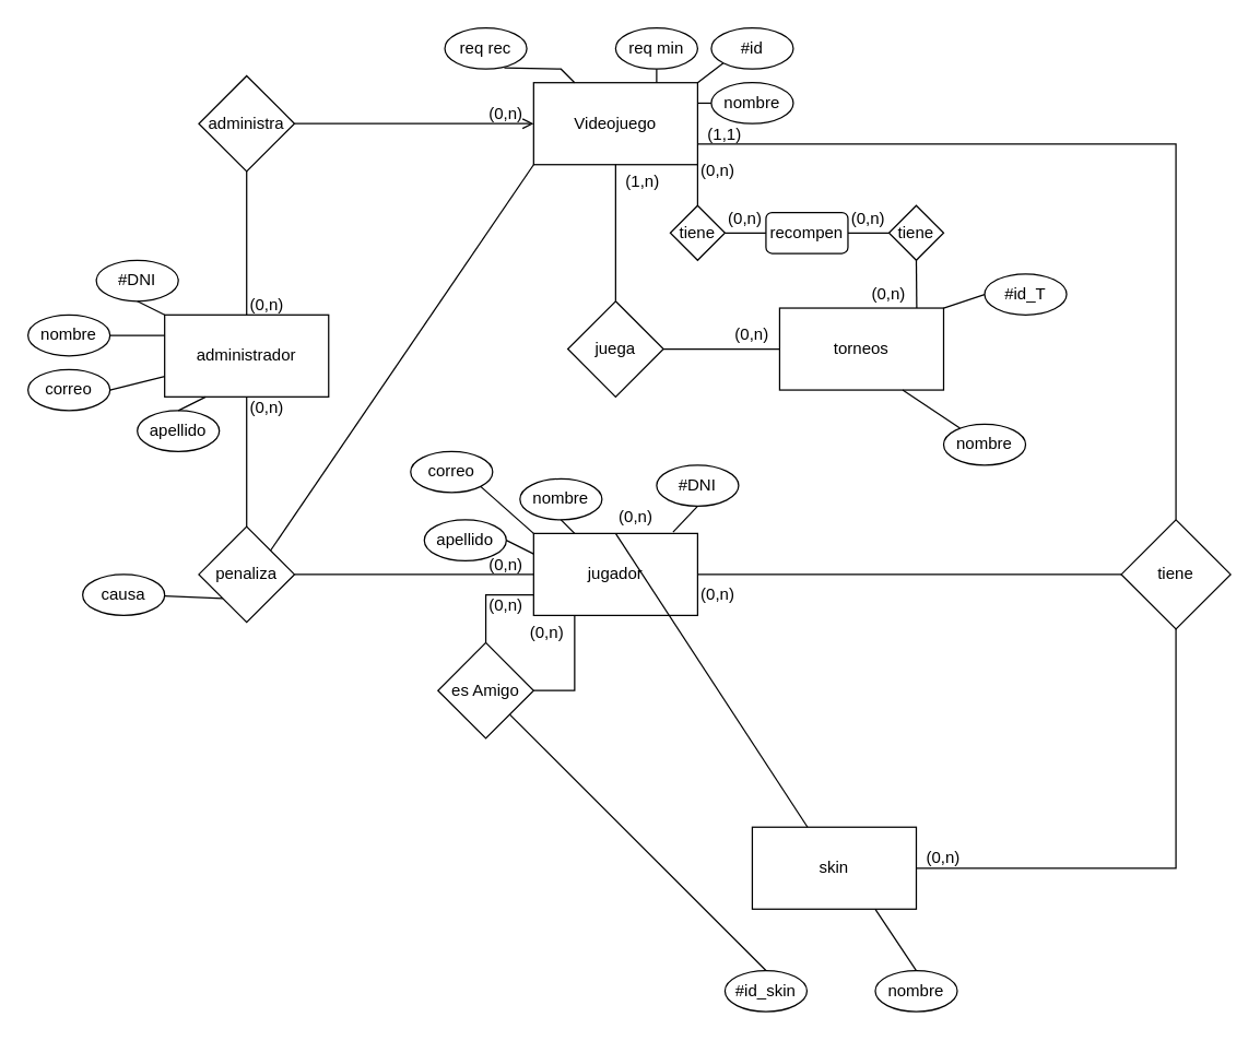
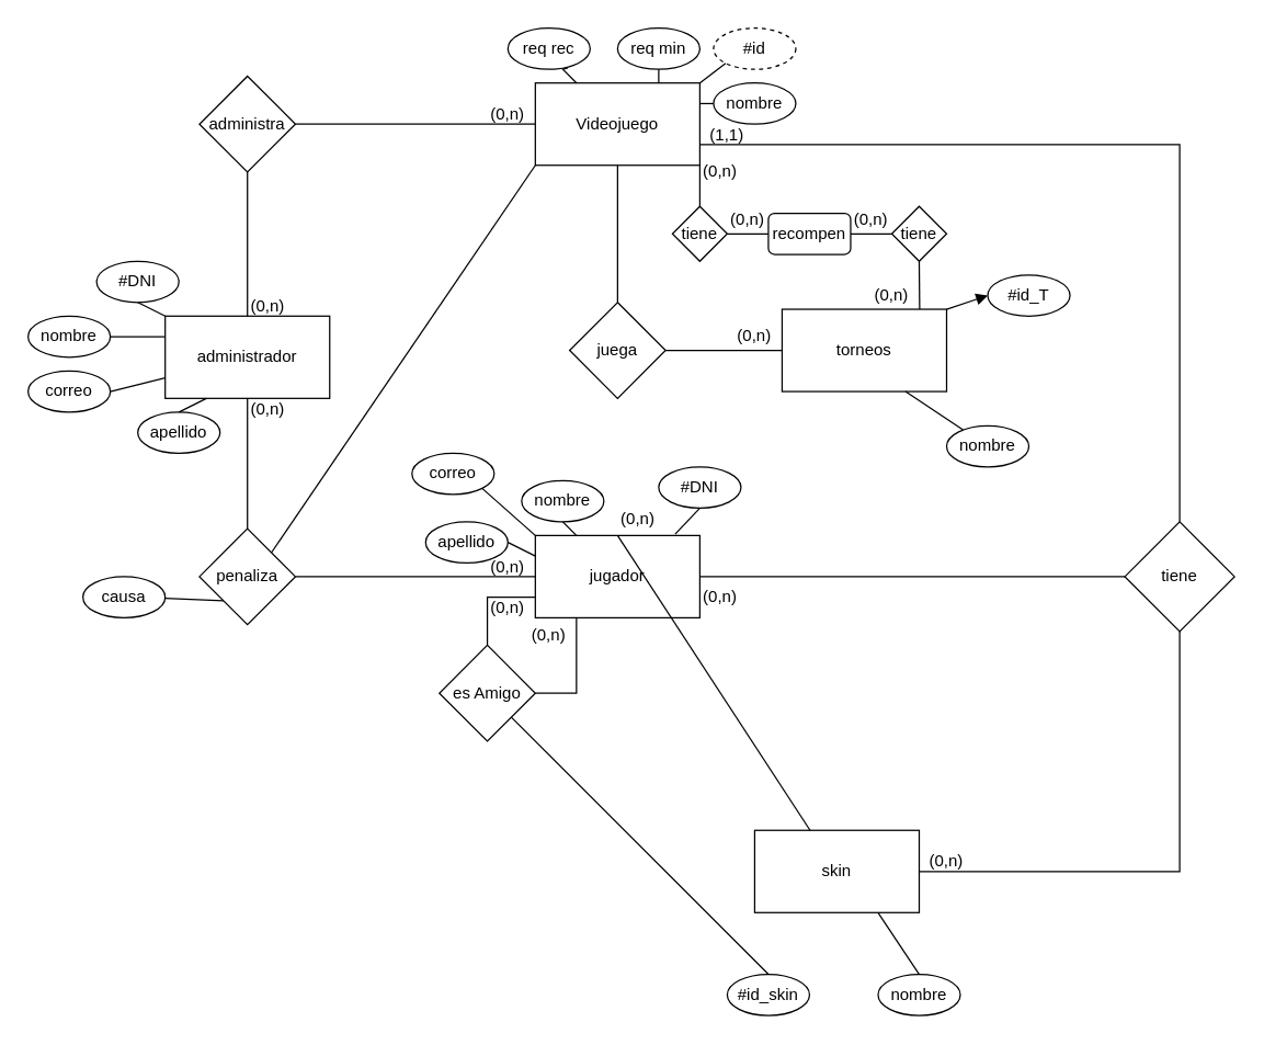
  <mxCell id="0" />
  <mxCell id="1" parent="0" />
  <mxCell id="2" value="Videojuego" style="rounded=0;whiteSpace=wrap;html=1;" vertex="1" parent="1"><mxGeometry x="390" y="60" width="120" height="60" as="geometry" /></mxCell>
  <mxCell id="3" value="jugador" style="rounded=0;whiteSpace=wrap;html=1;" vertex="1" parent="1"><mxGeometry x="390" y="390" width="120" height="60" as="geometry" /></mxCell>
  <mxCell id="4" value="skin" style="rounded=0;whiteSpace=wrap;html=1;" vertex="1" parent="1"><mxGeometry x="550" y="605" width="120" height="60" as="geometry" /></mxCell>
  <mxCell id="5" value="es Amigo" style="rhombus;whiteSpace=wrap;html=1;" vertex="1" parent="1"><mxGeometry x="320" y="470" width="70" height="70" as="geometry" /></mxCell>
  <mxCell id="6" value="administrador" style="rounded=0;whiteSpace=wrap;html=1;" vertex="1" parent="1"><mxGeometry x="120" y="230" width="120" height="60" as="geometry" /></mxCell>
  <mxCell id="7" value="administra" style="rhombus;whiteSpace=wrap;html=1;" vertex="1" parent="1"><mxGeometry x="145" y="55" width="70" height="70" as="geometry" /></mxCell>
  <mxCell id="8" value="penaliza" style="rhombus;whiteSpace=wrap;html=1;" vertex="1" parent="1"><mxGeometry x="145" y="385" width="70" height="70" as="geometry" /></mxCell>
- <mxCell id="9" value="" style="endArrow=open;html=1;rounded=0;entryX=0;entryY=0.5;entryDx=0;entryDy=0;exitX=1;exitY=0.5;exitDx=0;exitDy=0;" edge="1" parent="1" source="7" target="2"><mxGeometry width="50" height="50" relative="1" as="geometry"><mxPoint x="340" y="240" as="sourcePoint" /><mxPoint x="390" y="190" as="targetPoint" /></mxGeometry></mxCell>
+ <mxCell id="9" value="" style="endArrow=none;html=1;rounded=0;entryX=0;entryY=0.5;entryDx=0;entryDy=0;exitX=1;exitY=0.5;exitDx=0;exitDy=0;" edge="1" parent="1" source="7" target="2"><mxGeometry width="50" height="50" relative="1" as="geometry"><mxPoint x="340" y="240" as="sourcePoint" /><mxPoint x="390" y="190" as="targetPoint" /></mxGeometry></mxCell>
  <mxCell id="10" value="" style="endArrow=none;html=1;rounded=0;entryX=0.5;entryY=1;entryDx=0;entryDy=0;exitX=0.5;exitY=0;exitDx=0;exitDy=0;" edge="1" parent="1" source="6" target="7"><mxGeometry width="50" height="50" relative="1" as="geometry"><mxPoint x="340" y="240" as="sourcePoint" /><mxPoint x="390" y="190" as="targetPoint" /></mxGeometry></mxCell>
  <mxCell id="11" value="" style="endArrow=none;html=1;rounded=0;entryX=0.5;entryY=1;entryDx=0;entryDy=0;exitX=0.5;exitY=0;exitDx=0;exitDy=0;" edge="1" parent="1" source="8" target="6"><mxGeometry width="50" height="50" relative="1" as="geometry"><mxPoint x="340" y="240" as="sourcePoint" /><mxPoint x="390" y="190" as="targetPoint" /></mxGeometry></mxCell>
  <mxCell id="12" value="" style="endArrow=none;html=1;rounded=0;exitX=1;exitY=0.5;exitDx=0;exitDy=0;entryX=0;entryY=0.5;entryDx=0;entryDy=0;" edge="1" parent="1" source="8" target="3"><mxGeometry width="50" height="50" relative="1" as="geometry"><mxPoint x="340" y="240" as="sourcePoint" /><mxPoint x="390" y="190" as="targetPoint" /></mxGeometry></mxCell>
  <mxCell id="13" value="" style="endArrow=none;html=1;rounded=0;entryX=0.5;entryY=1;entryDx=0;entryDy=0;exitX=0.5;exitY=0;exitDx=0;exitDy=0;" edge="1" parent="1" source="15" target="2"><mxGeometry width="50" height="50" relative="1" as="geometry"><mxPoint x="340" y="240" as="sourcePoint" /><mxPoint x="390" y="190" as="targetPoint" /></mxGeometry></mxCell>
  <mxCell id="14" value="" style="endArrow=none;html=1;rounded=0;exitX=0.5;exitY=0;exitDx=0;exitDy=0;" edge="1" parent="1" source="3" target="4"><mxGeometry width="50" height="50" relative="1" as="geometry"><mxPoint x="450" y="390" as="sourcePoint" /><mxPoint x="450" y="120" as="targetPoint" /></mxGeometry></mxCell>
  <mxCell id="15" value="juega" style="rhombus;whiteSpace=wrap;html=1;" vertex="1" parent="1"><mxGeometry x="415" y="220" width="70" height="70" as="geometry" /></mxCell>
  <mxCell id="16" value="" style="endArrow=none;html=1;rounded=0;exitX=1;exitY=0.5;exitDx=0;exitDy=0;entryX=0;entryY=0.5;entryDx=0;entryDy=0;" edge="1" parent="1" source="3" target="47"><mxGeometry width="50" height="50" relative="1" as="geometry"><mxPoint x="510" y="420" as="sourcePoint" /><mxPoint x="740" y="420" as="targetPoint" /></mxGeometry></mxCell>
  <mxCell id="17" value="" style="endArrow=none;html=1;rounded=0;entryX=0;entryY=0.75;entryDx=0;entryDy=0;exitX=0.5;exitY=0;exitDx=0;exitDy=0;" edge="1" parent="1" source="5" target="3"><mxGeometry width="50" height="50" relative="1" as="geometry"><mxPoint x="520" y="540" as="sourcePoint" /><mxPoint x="570" y="490" as="targetPoint" /><Array as="points"><mxPoint x="355" y="435" /></Array></mxGeometry></mxCell>
  <mxCell id="18" value="" style="endArrow=none;html=1;rounded=0;exitX=1;exitY=0.5;exitDx=0;exitDy=0;entryX=0.25;entryY=1;entryDx=0;entryDy=0;" edge="1" parent="1" source="5" target="3"><mxGeometry width="50" height="50" relative="1" as="geometry"><mxPoint x="520" y="540" as="sourcePoint" /><mxPoint x="570" y="490" as="targetPoint" /><Array as="points"><mxPoint x="420" y="505" /></Array></mxGeometry></mxCell>
  <mxCell id="19" value="torneos" style="rounded=0;whiteSpace=wrap;html=1;" vertex="1" parent="1"><mxGeometry x="570" y="225" width="120" height="60" as="geometry" /></mxCell>
- <mxCell id="20" value="#id" style="ellipse;whiteSpace=wrap;html=1;" vertex="1" parent="1"><mxGeometry x="520" y="20" width="60" height="30" as="geometry" /></mxCell>
+ <mxCell id="20" value="#id" style="ellipse;whiteSpace=wrap;html=1;dashed=1;" vertex="1" parent="1"><mxGeometry x="520" y="20" width="60" height="30" as="geometry" /></mxCell>
  <mxCell id="21" value="nombre" style="ellipse;whiteSpace=wrap;html=1;" vertex="1" parent="1"><mxGeometry x="520" y="60" width="60" height="30" as="geometry" /></mxCell>
  <mxCell id="22" value="apellido" style="ellipse;whiteSpace=wrap;html=1;" vertex="1" parent="1"><mxGeometry y="380" width="60" height="30" as="geometry" x="310" /></mxCell>
  <mxCell id="23" value="req min" style="ellipse;whiteSpace=wrap;html=1;" vertex="1" parent="1"><mxGeometry x="450" y="20" width="60" height="30" as="geometry" /></mxCell>
- <mxCell id="24" value="req rec" style="ellipse;whiteSpace=wrap;html=1;" vertex="1" parent="1"><mxGeometry x="325" y="20" width="60" height="30" as="geometry" /></mxCell>
+ <mxCell id="24" value="req rec" style="ellipse;whiteSpace=wrap;html=1;" vertex="1" parent="1"><mxGeometry x="370" y="20" width="60" height="30" as="geometry" /></mxCell>
  <mxCell id="25" value="nombre" style="ellipse;whiteSpace=wrap;html=1;" vertex="1" parent="1"><mxGeometry x="380" y="350" width="60" height="30" as="geometry" /></mxCell>
  <mxCell id="26" value="correo" style="ellipse;whiteSpace=wrap;html=1;" vertex="1" parent="1"><mxGeometry x="300" y="330" width="60" height="30" as="geometry" /></mxCell>
  <mxCell id="27" value="#DNI" style="ellipse;whiteSpace=wrap;html=1;" vertex="1" parent="1"><mxGeometry x="480" y="340" width="60" height="30" as="geometry" /></mxCell>
  <mxCell id="28" value="" style="endArrow=none;html=1;rounded=0;exitX=0.85;exitY=-0.017;exitDx=0;exitDy=0;exitPerimeter=0;entryX=0.5;entryY=1;entryDx=0;entryDy=0;" edge="1" parent="1" source="3" target="27"><mxGeometry width="50" height="50" relative="1" as="geometry"><mxPoint x="450" y="340" as="sourcePoint" /><mxPoint x="500" y="290" as="targetPoint" /></mxGeometry></mxCell>
  <mxCell id="29" value="" style="endArrow=none;html=1;rounded=0;exitX=0.25;exitY=0;exitDx=0;exitDy=0;entryX=0.5;entryY=1;entryDx=0;entryDy=0;" edge="1" parent="1" source="3" target="25"><mxGeometry width="50" height="50" relative="1" as="geometry"><mxPoint x="450" y="340" as="sourcePoint" /><mxPoint x="500" y="290" as="targetPoint" /></mxGeometry></mxCell>
  <mxCell id="30" value="" style="endArrow=none;html=1;rounded=0;exitX=0;exitY=0;exitDx=0;exitDy=0;entryX=1;entryY=1;entryDx=0;entryDy=0;" edge="1" parent="1" source="3" target="26"><mxGeometry width="50" height="50" relative="1" as="geometry"><mxPoint x="450" y="340" as="sourcePoint" /><mxPoint x="500" y="290" as="targetPoint" /></mxGeometry></mxCell>
  <mxCell id="31" value="" style="endArrow=none;html=1;rounded=0;exitX=0;exitY=0.25;exitDx=0;exitDy=0;entryX=1;entryY=0.5;entryDx=0;entryDy=0;" edge="1" parent="1" source="3" target="22"><mxGeometry width="50" height="50" relative="1" as="geometry"><mxPoint x="450" y="340" as="sourcePoint" /><mxPoint x="500" y="290" as="targetPoint" /></mxGeometry></mxCell>
  <mxCell id="32" value="" style="endArrow=none;html=1;rounded=0;entryX=1;entryY=0.25;entryDx=0;entryDy=0;exitX=0;exitY=0.5;exitDx=0;exitDy=0;" edge="1" parent="1" source="21" target="2"><mxGeometry width="50" height="50" relative="1" as="geometry"><mxPoint x="450" y="340" as="sourcePoint" /><mxPoint x="500" y="290" as="targetPoint" /></mxGeometry></mxCell>
  <mxCell id="33" value="" style="endArrow=none;html=1;rounded=0;exitX=1;exitY=0;exitDx=0;exitDy=0;entryX=0;entryY=1;entryDx=0;entryDy=0;" edge="1" parent="1" source="2" target="20"><mxGeometry width="50" height="50" relative="1" as="geometry"><mxPoint x="540" y="160" as="sourcePoint" /><mxPoint x="590" y="110" as="targetPoint" /></mxGeometry></mxCell>
  <mxCell id="34" value="" style="endArrow=none;html=1;rounded=0;exitX=0.75;exitY=0;exitDx=0;exitDy=0;entryX=0.5;entryY=1;entryDx=0;entryDy=0;" edge="1" parent="1" source="2" target="23"><mxGeometry width="50" height="50" relative="1" as="geometry"><mxPoint x="540" y="160" as="sourcePoint" /><mxPoint x="590" y="110" as="targetPoint" /></mxGeometry></mxCell>
  <mxCell id="35" value="" style="endArrow=none;html=1;rounded=0;exitX=0.25;exitY=0;exitDx=0;exitDy=0;entryX=0.725;entryY=0.969;entryDx=0;entryDy=0;entryPerimeter=0;" edge="1" parent="1" source="2" target="24"><mxGeometry width="50" height="50" relative="1" as="geometry"><mxPoint x="540" y="160" as="sourcePoint" /><mxPoint x="590" y="110" as="targetPoint" /><Array as="points"><mxPoint x="410" y="50" /></Array></mxGeometry></mxCell>
  <mxCell id="36" value="#DNI" style="ellipse;whiteSpace=wrap;html=1;" vertex="1" parent="1"><mxGeometry x="70" y="190" width="60" height="30" as="geometry" /></mxCell>
  <mxCell id="37" value="nombre" style="ellipse;whiteSpace=wrap;html=1;" vertex="1" parent="1"><mxGeometry x="20" y="230" width="60" height="30" as="geometry" /></mxCell>
  <mxCell id="38" value="correo" style="ellipse;whiteSpace=wrap;html=1;" vertex="1" parent="1"><mxGeometry x="20" y="270" width="60" height="30" as="geometry" /></mxCell>
  <mxCell id="39" value="apellido" style="ellipse;whiteSpace=wrap;html=1;" vertex="1" parent="1"><mxGeometry x="100" y="300" width="60" height="30" as="geometry" /></mxCell>
  <mxCell id="40" value="" style="endArrow=none;html=1;rounded=0;exitX=0;exitY=0;exitDx=0;exitDy=0;entryX=0.5;entryY=1;entryDx=0;entryDy=0;" edge="1" parent="1" source="6" target="36"><mxGeometry width="50" height="50" relative="1" as="geometry"><mxPoint x="230" y="280" as="sourcePoint" /><mxPoint x="280" y="230" as="targetPoint" /></mxGeometry></mxCell>
  <mxCell id="41" value="" style="endArrow=none;html=1;rounded=0;exitX=0;exitY=0.25;exitDx=0;exitDy=0;entryX=1;entryY=0.5;entryDx=0;entryDy=0;" edge="1" parent="1" source="6" target="37"><mxGeometry width="50" height="50" relative="1" as="geometry"><mxPoint x="230" y="280" as="sourcePoint" /><mxPoint x="280" y="230" as="targetPoint" /></mxGeometry></mxCell>
  <mxCell id="42" value="" style="endArrow=none;html=1;rounded=0;exitX=1;exitY=0.5;exitDx=0;exitDy=0;entryX=0;entryY=0.75;entryDx=0;entryDy=0;" edge="1" parent="1" source="38" target="6"><mxGeometry width="50" height="50" relative="1" as="geometry"><mxPoint x="230" y="280" as="sourcePoint" /><mxPoint x="280" y="230" as="targetPoint" /></mxGeometry></mxCell>
  <mxCell id="43" value="" style="endArrow=none;html=1;rounded=0;exitX=0.5;exitY=0;exitDx=0;exitDy=0;entryX=0.25;entryY=1;entryDx=0;entryDy=0;" edge="1" parent="1" source="39" target="6"><mxGeometry width="50" height="50" relative="1" as="geometry"><mxPoint x="230" y="280" as="sourcePoint" /><mxPoint x="280" y="230" as="targetPoint" /></mxGeometry></mxCell>
  <mxCell id="44" value="" style="endArrow=none;html=1;rounded=0;entryX=0;entryY=1;entryDx=0;entryDy=0;" edge="1" parent="1" source="46" target="8"><mxGeometry width="50" height="50" relative="1" as="geometry"><mxPoint x="90" y="440" as="sourcePoint" /><mxPoint x="280" y="310" as="targetPoint" /></mxGeometry></mxCell>
  <mxCell id="45" value="" style="endArrow=none;html=1;rounded=0;entryX=0;entryY=1;entryDx=0;entryDy=0;" edge="1" parent="1" target="46"><mxGeometry width="50" height="50" relative="1" as="geometry"><mxPoint x="90" y="440" as="sourcePoint" /><mxPoint x="163" y="438" as="targetPoint" /></mxGeometry></mxCell>
  <mxCell id="46" value="causa" style="ellipse;whiteSpace=wrap;html=1;" vertex="1" parent="1"><mxGeometry x="60" y="420" width="60" height="30" as="geometry" /></mxCell>
  <mxCell id="47" value="tiene" style="rhombus;whiteSpace=wrap;html=1;" vertex="1" parent="1"><mxGeometry x="820" y="380" width="80" height="80" as="geometry" /></mxCell>
  <mxCell id="48" value="" style="endArrow=none;html=1;rounded=0;exitX=1;exitY=0.5;exitDx=0;exitDy=0;entryX=0.5;entryY=1;entryDx=0;entryDy=0;" edge="1" parent="1" source="4" target="47"><mxGeometry width="50" height="50" relative="1" as="geometry"><mxPoint x="600" y="440" as="sourcePoint" /><mxPoint x="650" y="390" as="targetPoint" /><Array as="points"><mxPoint x="860" y="635" /></Array></mxGeometry></mxCell>
  <mxCell id="49" value="" style="endArrow=none;html=1;rounded=0;entryX=1;entryY=0.75;entryDx=0;entryDy=0;exitX=0.5;exitY=0;exitDx=0;exitDy=0;" edge="1" parent="1" source="47" target="2"><mxGeometry width="50" height="50" relative="1" as="geometry"><mxPoint x="600" y="440" as="sourcePoint" /><mxPoint x="650" y="390" as="targetPoint" /><Array as="points"><mxPoint x="860" y="105" /></Array></mxGeometry></mxCell>
  <mxCell id="50" value="#id_skin" style="ellipse;whiteSpace=wrap;html=1;" vertex="1" parent="1"><mxGeometry x="530" y="710" width="60" height="30" as="geometry" /></mxCell>
  <mxCell id="51" value="nombre" style="ellipse;whiteSpace=wrap;html=1;" vertex="1" parent="1"><mxGeometry x="640" y="710" width="60" height="30" as="geometry" /></mxCell>
  <mxCell id="52" value="" style="endArrow=none;html=1;rounded=0;exitX=0.5;exitY=0;exitDx=0;exitDy=0;" edge="1" parent="1" source="50" target="5"><mxGeometry width="50" height="50" relative="1" as="geometry"><mxPoint x="610" y="530" as="sourcePoint" /><mxPoint x="660" y="480" as="targetPoint" /></mxGeometry></mxCell>
  <mxCell id="53" value="" style="endArrow=none;html=1;rounded=0;exitX=0.5;exitY=0;exitDx=0;exitDy=0;entryX=0.75;entryY=1;entryDx=0;entryDy=0;" edge="1" parent="1" source="51" target="4"><mxGeometry width="50" height="50" relative="1" as="geometry"><mxPoint x="610" y="530" as="sourcePoint" /><mxPoint x="660" y="480" as="targetPoint" /></mxGeometry></mxCell>
  <mxCell id="54" value="#id_T" style="ellipse;whiteSpace=wrap;html=1;" vertex="1" parent="1"><mxGeometry x="720" y="200" width="60" height="30" as="geometry" /></mxCell>
- <mxCell id="55" value="" style="endArrow=none;html=1;rounded=0;exitX=1;exitY=0;exitDx=0;exitDy=0;entryX=0;entryY=0.5;entryDx=0;entryDy=0;" edge="1" parent="1" source="19" target="54"><mxGeometry width="50" height="50" relative="1" as="geometry"><mxPoint x="610" y="440" as="sourcePoint" /><mxPoint x="810" y="500" as="targetPoint" /></mxGeometry></mxCell>
+ <mxCell id="55" value="" style="endArrow=block;html=1;rounded=0;exitX=1;exitY=0;exitDx=0;exitDy=0;entryX=0;entryY=0.5;entryDx=0;entryDy=0;" edge="1" parent="1" source="19" target="54"><mxGeometry width="50" height="50" relative="1" as="geometry"><mxPoint x="610" y="440" as="sourcePoint" /><mxPoint x="810" y="500" as="targetPoint" /></mxGeometry></mxCell>
  <mxCell id="56" value="" style="endArrow=none;html=1;rounded=0;exitX=0.75;exitY=1;exitDx=0;exitDy=0;" edge="1" parent="1" source="19" target="57"><mxGeometry width="50" height="50" relative="1" as="geometry"><mxPoint x="754" y="450" as="sourcePoint" /><mxPoint x="754" y="480" as="targetPoint" /></mxGeometry></mxCell>
  <mxCell id="57" value="nombre" style="ellipse;whiteSpace=wrap;html=1;" vertex="1" parent="1"><mxGeometry x="690" y="310" width="60" height="30" as="geometry" /></mxCell>
  <mxCell id="58" value="" style="endArrow=none;html=1;rounded=0;exitX=1;exitY=0.5;exitDx=0;exitDy=0;entryX=0;entryY=0.5;entryDx=0;entryDy=0;" edge="1" parent="1" source="15" target="19"><mxGeometry width="50" height="50" relative="1" as="geometry"><mxPoint x="600" y="280" as="sourcePoint" /><mxPoint x="650" y="230" as="targetPoint" /></mxGeometry></mxCell>
- <mxCell id="59" value="(1,n)" style="text;html=1;strokeColor=none;fillColor=none;align=center;verticalAlign=middle;whiteSpace=wrap;rounded=0;" vertex="1" parent="1"><mxGeometry x="450" y="125" width="40" height="15" as="geometry" /></mxCell>
  <mxCell id="60" value="(0,n)" style="text;html=1;strokeColor=none;fillColor=none;align=center;verticalAlign=middle;whiteSpace=wrap;rounded=0;" vertex="1" parent="1"><mxGeometry x="445" y="370" width="40" height="15" as="geometry" /></mxCell>
  <mxCell id="61" value="(0,n)" style="text;html=1;strokeColor=none;fillColor=none;align=center;verticalAlign=middle;whiteSpace=wrap;rounded=0;" vertex="1" parent="1"><mxGeometry x="505" y="427.5" width="40" height="15" as="geometry" /></mxCell>
  <mxCell id="62" value="(0,n)" style="text;html=1;strokeColor=none;fillColor=none;align=center;verticalAlign=middle;whiteSpace=wrap;rounded=0;" vertex="1" parent="1"><mxGeometry x="350" y="435" width="40" height="15" as="geometry" /></mxCell>
  <mxCell id="63" value="(0,n)" style="text;html=1;strokeColor=none;fillColor=none;align=center;verticalAlign=middle;whiteSpace=wrap;rounded=0;" vertex="1" parent="1"><mxGeometry x="380" y="455" width="40" height="15" as="geometry" /></mxCell>
  <mxCell id="64" value="(0,n)" style="text;html=1;strokeColor=none;fillColor=none;align=center;verticalAlign=middle;whiteSpace=wrap;rounded=0;" vertex="1" parent="1"><mxGeometry x="350" y="405" width="40" height="15" as="geometry" /></mxCell>
  <mxCell id="65" value="(0,n)" style="text;html=1;strokeColor=none;fillColor=none;align=center;verticalAlign=middle;whiteSpace=wrap;rounded=0;" vertex="1" parent="1"><mxGeometry x="175" y="290" width="40" height="15" as="geometry" /></mxCell>
  <mxCell id="66" value="(0,n)" style="text;html=1;strokeColor=none;fillColor=none;align=center;verticalAlign=middle;whiteSpace=wrap;rounded=0;" vertex="1" parent="1"><mxGeometry x="175" y="215" width="40" height="15" as="geometry" /></mxCell>
  <mxCell id="67" value="(0,n)" style="text;html=1;strokeColor=none;fillColor=none;align=center;verticalAlign=middle;whiteSpace=wrap;rounded=0;" vertex="1" parent="1"><mxGeometry x="350" y="75" width="40" height="15" as="geometry" /></mxCell>
  <mxCell id="68" value="(0,n)" style="text;html=1;strokeColor=none;fillColor=none;align=center;verticalAlign=middle;whiteSpace=wrap;rounded=0;" vertex="1" parent="1"><mxGeometry x="670" y="620" width="40" height="15" as="geometry" /></mxCell>
  <mxCell id="69" value="(1,1)" style="text;html=1;strokeColor=none;fillColor=none;align=center;verticalAlign=middle;whiteSpace=wrap;rounded=0;" vertex="1" parent="1"><mxGeometry x="510" y="90" width="40" height="15" as="geometry" /></mxCell>
  <mxCell id="70" value="(0,n)" style="text;html=1;strokeColor=none;fillColor=none;align=center;verticalAlign=middle;whiteSpace=wrap;rounded=0;" vertex="1" parent="1"><mxGeometry x="530" y="237.5" width="40" height="15" as="geometry" /></mxCell>
  <mxCell id="71" value="tiene" style="rhombus;whiteSpace=wrap;html=1;" vertex="1" parent="1"><mxGeometry x="490" y="150" width="40" height="40" as="geometry" /></mxCell>
  <mxCell id="72" value="tiene" style="rhombus;whiteSpace=wrap;html=1;" vertex="1" parent="1"><mxGeometry x="650" y="150" width="40" height="40" as="geometry" /></mxCell>
  <mxCell id="73" value="" style="endArrow=none;html=1;rounded=0;exitX=1;exitY=1;exitDx=0;exitDy=0;entryX=0.5;entryY=0;entryDx=0;entryDy=0;" edge="1" parent="1" source="2" target="71"><mxGeometry width="50" height="50" relative="1" as="geometry"><mxPoint x="640" y="340" as="sourcePoint" /><mxPoint x="690" y="290" as="targetPoint" /></mxGeometry></mxCell>
  <mxCell id="74" value="" style="endArrow=none;html=1;rounded=0;exitX=1;exitY=0.5;exitDx=0;exitDy=0;entryX=0;entryY=0.5;entryDx=0;entryDy=0;" edge="1" parent="1" source="76" target="72"><mxGeometry width="50" height="50" relative="1" as="geometry"><mxPoint x="640" y="340" as="sourcePoint" /><mxPoint x="690" y="290" as="targetPoint" /></mxGeometry></mxCell>
  <mxCell id="75" value="" style="endArrow=none;html=1;rounded=0;exitX=1;exitY=0.5;exitDx=0;exitDy=0;entryX=0;entryY=0.5;entryDx=0;entryDy=0;" edge="1" parent="1" source="71" target="76"><mxGeometry width="50" height="50" relative="1" as="geometry"><mxPoint x="530" y="170" as="sourcePoint" /><mxPoint x="650" y="170" as="targetPoint" /></mxGeometry></mxCell>
  <mxCell id="76" value="recompen" style="whiteSpace=wrap;html=1;rounded=1;" vertex="1" parent="1"><mxGeometry x="560" y="155" width="60" height="30" as="geometry" /></mxCell>
  <mxCell id="77" value="" style="endArrow=none;html=1;rounded=0;exitX=0.5;exitY=1;exitDx=0;exitDy=0;entryX=0.836;entryY=0.001;entryDx=0;entryDy=0;entryPerimeter=0;" edge="1" parent="1" source="72" target="19"><mxGeometry width="50" height="50" relative="1" as="geometry"><mxPoint x="640" y="340" as="sourcePoint" /><mxPoint x="671" y="227" as="targetPoint" /></mxGeometry></mxCell>
  <mxCell id="78" value="(0,n)" style="text;html=1;strokeColor=none;fillColor=none;align=center;verticalAlign=middle;whiteSpace=wrap;rounded=0;" vertex="1" parent="1"><mxGeometry x="630" y="207.5" width="40" height="15" as="geometry" /></mxCell>
  <mxCell id="79" value="(0,n)" style="text;html=1;strokeColor=none;fillColor=none;align=center;verticalAlign=middle;whiteSpace=wrap;rounded=0;" vertex="1" parent="1"><mxGeometry x="620" y="155" width="30" height="10" as="geometry" /></mxCell>
  <mxCell id="80" value="(0,n)" style="text;html=1;strokeColor=none;fillColor=none;align=center;verticalAlign=middle;whiteSpace=wrap;rounded=0;" vertex="1" parent="1"><mxGeometry x="530" y="155" width="30" height="10" as="geometry" /></mxCell>
  <mxCell id="81" value="(0,n)" style="text;html=1;strokeColor=none;fillColor=none;align=center;verticalAlign=middle;whiteSpace=wrap;rounded=0;" vertex="1" parent="1"><mxGeometry x="510" y="120" width="30" height="10" as="geometry" /></mxCell>
  <mxCell id="82" value="" style="endArrow=none;html=1;rounded=0;exitX=1;exitY=0;exitDx=0;exitDy=0;entryX=0;entryY=1;entryDx=0;entryDy=0;" edge="1" parent="1" source="8" target="2"><mxGeometry width="50" height="50" relative="1" as="geometry"><mxPoint x="670" y="350" as="sourcePoint" /><mxPoint x="720" y="300" as="targetPoint" /></mxGeometry></mxCell>
